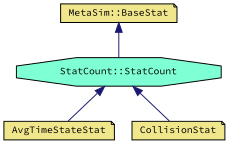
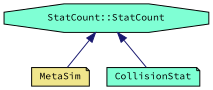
  digraph {
    fontname="Source Code Pro"
    node [color=black fillcolor=aquamarine fontname="Source Code Pro" fontsize=10 shape=note style=filled]
    edge [color=midnightblue dir=back fontname="Source Code Pro" fontsize=10 labelfontname=Helvetica labelfontsize=10 style=solid]
    n1 [fontcolor=black height=0.2 label="StatCount::StatCount" shape=octagon width=0.4]
-   n2 [fillcolor=khaki height=0.2 label=AvgTimeStateStat width=0.4]
-   n3 [fillcolor=khaki height=0.2 label=CollisionStat width=0.4]
-   n4 [fillcolor=khaki height=0.2 label="MetaSim::BaseStat" width=0.4]
+   n2 [fillcolor=khaki height=0.2 label=MetaSim width=0.4]
+   n3 [height=0.2 label=CollisionStat width=0.4]
    n1 -> n2
    n1 -> n3
-   n4 -> n1
  }
